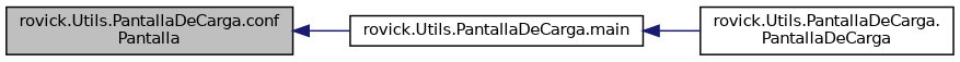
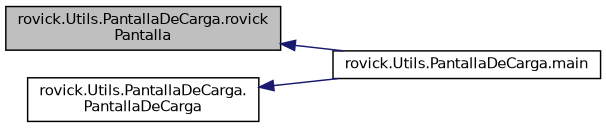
  digraph {
    rankdir=LR
    node [color=black fillcolor=white fontname=Helvetica fontsize=10 shape=record style=filled]
    edge [color=midnightblue dir=back fontname=Helvetica fontsize=10 labelfontname=Helvetica labelfontsize=10 style=solid]
-   n1 [fillcolor=grey75 fontcolor=black height=0.2 label="rovick.Utils.PantallaDeCarga.conf\lPantalla" width=0.4]
+   n1 [fillcolor=grey75 fontcolor=black height=0.2 label="rovick.Utils.PantallaDeCarga.rovick\lPantalla" width=0.4]
    n2 [height=0.2 label="rovick.Utils.PantallaDeCarga.main" width=0.4]
    n3 [height=0.2 label="rovick.Utils.PantallaDeCarga.\lPantallaDeCarga" width=0.4]
    n1 -> n2
-   n2 -> n3
+   n3 -> n2
  }
